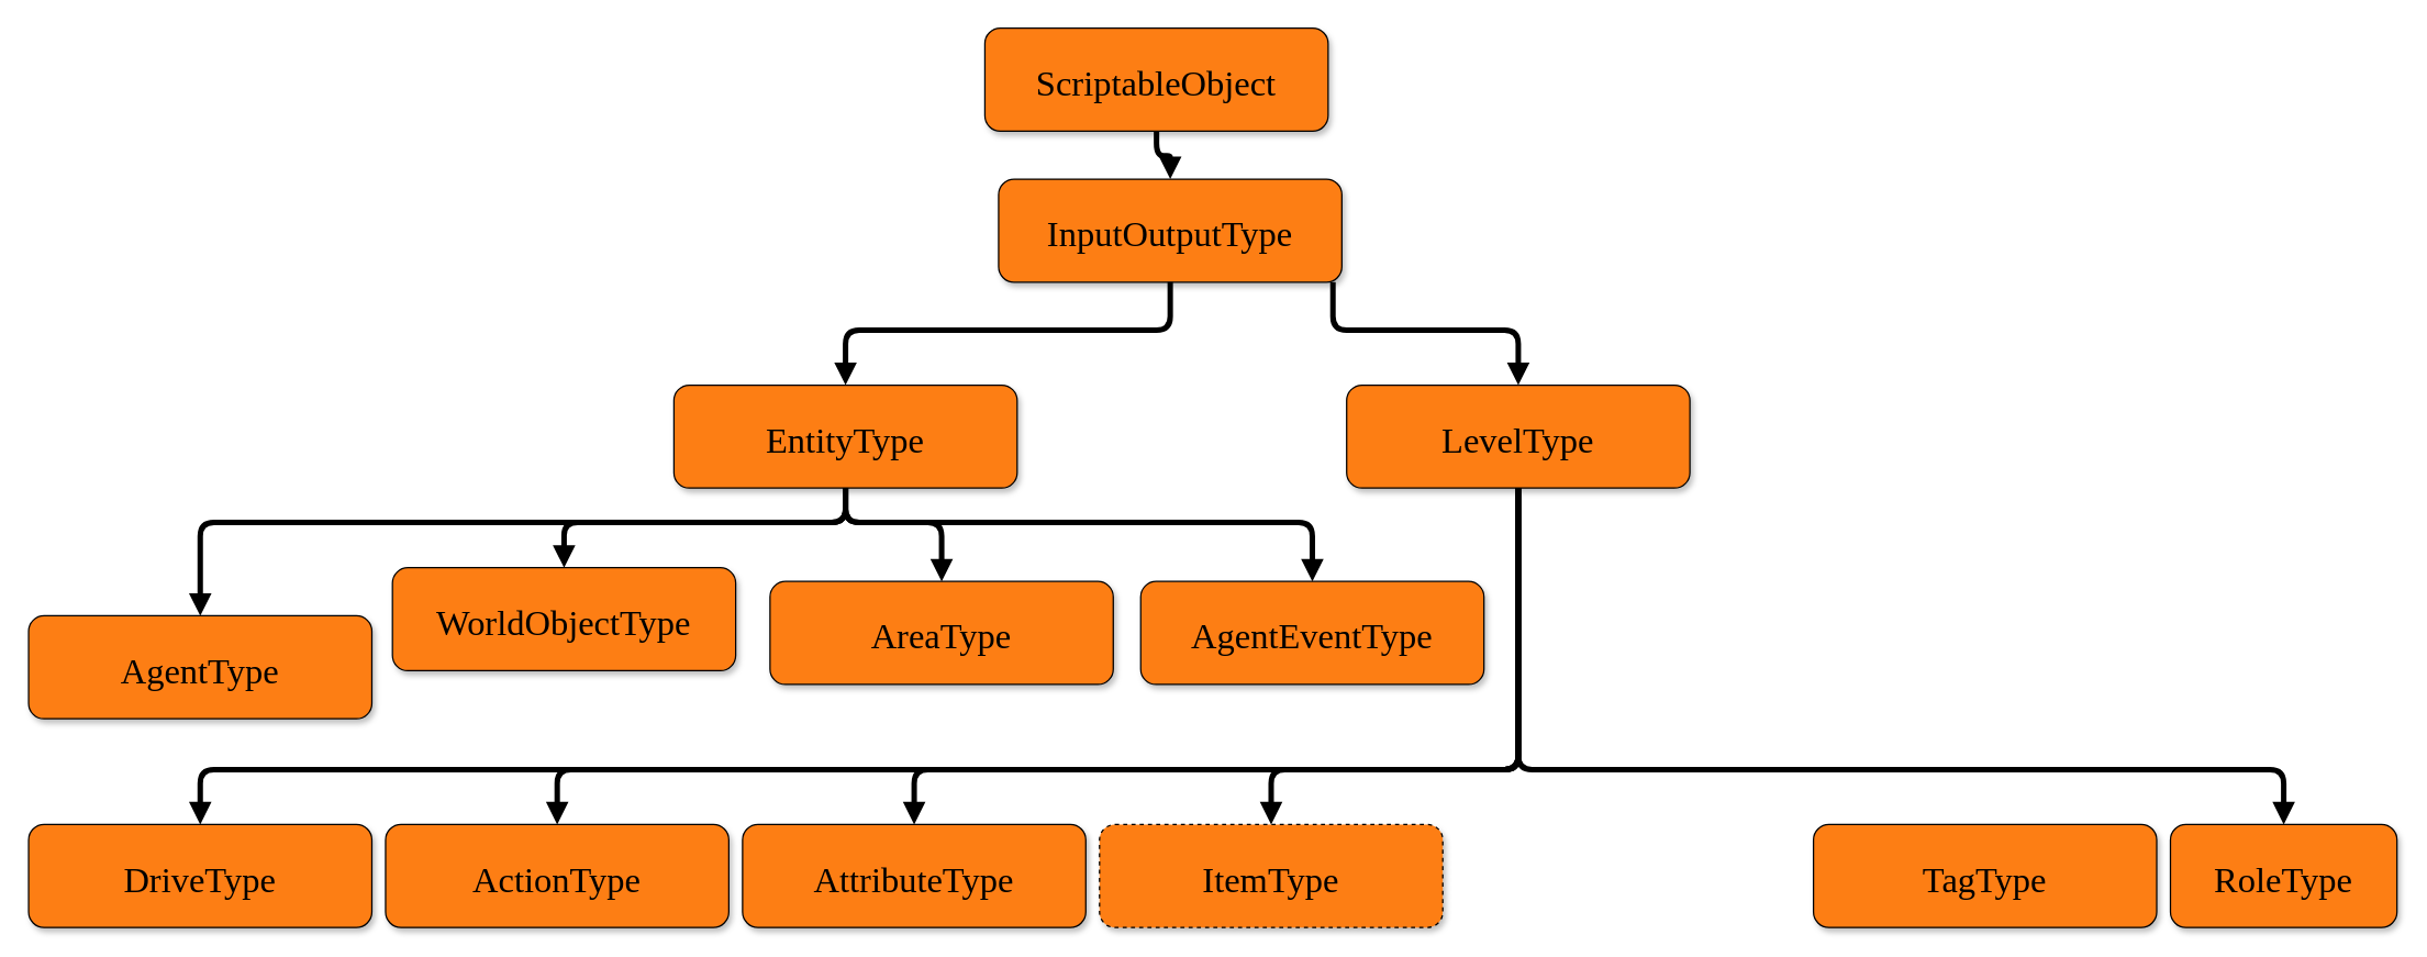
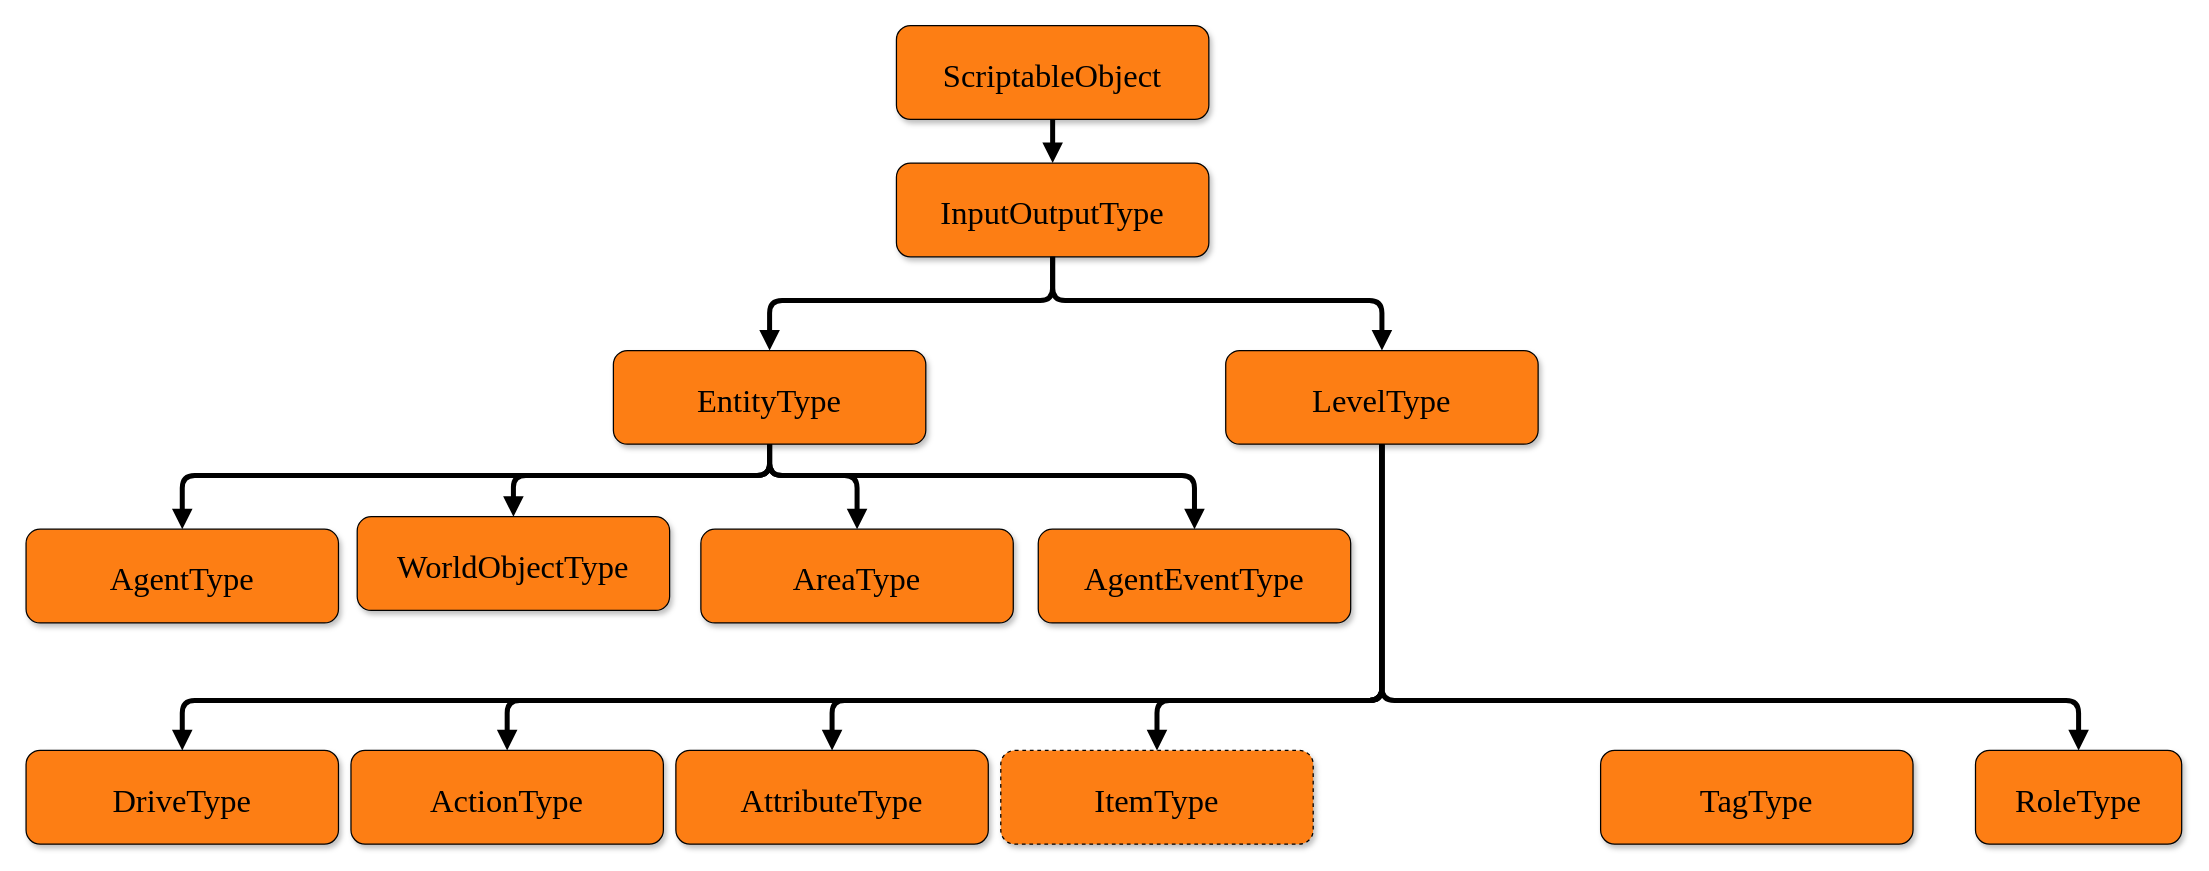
  <mxCell id="0" />
  <mxCell id="1" parent="0" />
  <mxCell id="2" value="ScriptableObject" style="rounded=1;shadow=1;fontStyle=0;fontSize=26;fontFamily=Verdana;fillColor=#fd7e14;spacingTop=0;" parent="1" vertex="1"><mxGeometry x="716.5" y="20" width="250" height="75" as="geometry" /></mxCell>
- <mxCell id="3" value="InputOutputType" style="rounded=1;shadow=1;fontStyle=0;fontSize=26;fontFamily=Verdana;fillColor=#fd7e14;spacingTop=0;" parent="1" vertex="1"><mxGeometry x="726.5" y="130" width="250" height="75" as="geometry" /></mxCell>
+ <mxCell id="3" value="InputOutputType" style="rounded=1;shadow=1;fontStyle=0;fontSize=26;fontFamily=Verdana;fillColor=#fd7e14;spacingTop=0;" parent="1" vertex="1"><mxGeometry x="716.5" y="130" width="250" height="75" as="geometry" /></mxCell>
  <mxCell id="4" value="EntityType" style="rounded=1;shadow=1;fontStyle=0;fontSize=26;fontFamily=Verdana;fillColor=#fd7e14;spacingTop=0;" parent="1" vertex="1"><mxGeometry x="490" y="280" width="250" height="75" as="geometry" /></mxCell>
  <mxCell id="5" value="LevelType" style="rounded=1;shadow=1;fontStyle=0;fontSize=26;fontFamily=Verdana;fillColor=#fd7e14;spacingTop=0;" parent="1" vertex="1"><mxGeometry x="980" y="280" width="250" height="75" as="geometry" /></mxCell>
- <mxCell id="6" value="AgentType" style="rounded=1;shadow=1;fontStyle=0;fontSize=26;fontFamily=Verdana;fillColor=#fd7e14;spacingTop=0;" parent="1" vertex="1"><mxGeometry x="20" y="448" width="250" height="75" as="geometry" /></mxCell>
+ <mxCell id="6" value="AgentType" style="rounded=1;shadow=1;fontStyle=0;fontSize=26;fontFamily=Verdana;fillColor=#fd7e14;spacingTop=0;" parent="1" vertex="1"><mxGeometry x="20" y="423" width="250" height="75" as="geometry" /></mxCell>
  <mxCell id="7" value="WorldObjectType" style="rounded=1;shadow=1;fontStyle=0;fontSize=26;fontFamily=Verdana;fillColor=#fd7e14;spacingTop=0;" parent="1" vertex="1"><mxGeometry x="285" y="413" width="250" height="75" as="geometry" /></mxCell>
  <mxCell id="8" value="DriveType" style="rounded=1;shadow=1;fontStyle=0;fontSize=26;fontFamily=Verdana;fillColor=#fd7e14;spacingTop=0;" parent="1" vertex="1"><mxGeometry x="20" y="600" width="250" height="75" as="geometry" /></mxCell>
  <mxCell id="9" value="ActionType" style="rounded=1;shadow=1;fontStyle=0;fontSize=26;fontFamily=Verdana;fillColor=#fd7e14;spacingTop=0;" parent="1" vertex="1"><mxGeometry x="280" y="600" width="250" height="75" as="geometry" /></mxCell>
  <mxCell id="10" value="" style="edgeStyle=elbowEdgeStyle;elbow=vertical;strokeWidth=4;endArrow=block;endFill=1;fontStyle=0;fontSize=26;fontFamily=Verdana;spacingTop=0;" parent="1" source="2" target="3" edge="1"><mxGeometry x="102" y="165.5" width="100" height="100" as="geometry"><mxPoint x="92" y="105.5" as="sourcePoint" /><mxPoint x="192" y="5.5" as="targetPoint" /></mxGeometry></mxCell>
  <mxCell id="11" value="" style="edgeStyle=elbowEdgeStyle;elbow=vertical;strokeWidth=4;endArrow=block;endFill=1;fontStyle=0;fontSize=26;fontColor=#808080;fontFamily=Verdana;spacingTop=0;" parent="1" source="3" target="5" edge="1"><mxGeometry x="102" y="165.5" width="100" height="100" as="geometry"><mxPoint x="92" y="105.5" as="sourcePoint" /><mxPoint x="192" y="5.5" as="targetPoint" /><Array as="points"><mxPoint x="970" y="240" /></Array></mxGeometry></mxCell>
  <mxCell id="12" value="" style="edgeStyle=elbowEdgeStyle;elbow=vertical;strokeWidth=4;endArrow=block;endFill=1;fontStyle=0;fontSize=26;fontColor=#808080;exitX=0.5;exitY=1;exitDx=0;exitDy=0;entryX=0.5;entryY=0;entryDx=0;entryDy=0;fontFamily=Verdana;spacingTop=0;" parent="1" source="3" target="4" edge="1"><mxGeometry x="102" y="165.5" width="100" height="100" as="geometry"><mxPoint x="92" y="105.5" as="sourcePoint" /><mxPoint x="192" y="5.5" as="targetPoint" /><Array as="points"><mxPoint x="740" y="240" /></Array></mxGeometry></mxCell>
  <mxCell id="13" value="" style="edgeStyle=elbowEdgeStyle;elbow=vertical;strokeWidth=4;endArrow=block;endFill=1;fontStyle=0;fontSize=26;exitX=0.5;exitY=1;exitDx=0;exitDy=0;fontFamily=Verdana;spacingTop=0;" parent="1" source="4" target="6" edge="1"><mxGeometry x="242" y="145.5" width="100" height="100" as="geometry"><mxPoint x="590" y="340" as="sourcePoint" /><mxPoint x="332" y="-14.5" as="targetPoint" /><Array as="points"><mxPoint x="480" y="380" /></Array></mxGeometry></mxCell>
  <mxCell id="14" value="" style="edgeStyle=elbowEdgeStyle;elbow=vertical;strokeWidth=4;endArrow=block;endFill=1;fontStyle=0;exitX=0.5;exitY=1;exitDx=0;exitDy=0;entryX=0.5;entryY=0;entryDx=0;entryDy=0;fontSize=26;fontFamily=Verdana;spacingTop=0;" parent="1" source="5" target="9" edge="1"><mxGeometry x="102" y="165.5" width="100" height="100" as="geometry"><mxPoint x="92" y="105.5" as="sourcePoint" /><mxPoint x="192" y="5.5" as="targetPoint" /><Array as="points"><mxPoint x="850" y="560" /></Array></mxGeometry></mxCell>
  <mxCell id="15" value="" style="edgeStyle=elbowEdgeStyle;elbow=vertical;strokeWidth=4;endArrow=block;endFill=1;fontStyle=0;exitX=0.5;exitY=1;exitDx=0;exitDy=0;fontSize=26;entryX=0.5;entryY=0;entryDx=0;entryDy=0;fontFamily=Verdana;spacingTop=0;" parent="1" source="4" target="7" edge="1"><mxGeometry x="242" y="145.5" width="100" height="100" as="geometry"><mxPoint x="730" y="320" as="sourcePoint" /><mxPoint x="332" y="-14.5" as="targetPoint" /><Array as="points"><mxPoint x="590" y="380" /></Array></mxGeometry></mxCell>
  <mxCell id="16" value="" style="edgeStyle=elbowEdgeStyle;elbow=vertical;strokeWidth=4;endArrow=block;endFill=1;fontStyle=0;exitX=0.5;exitY=1;exitDx=0;exitDy=0;fontSize=26;entryX=0.5;entryY=0;entryDx=0;entryDy=0;fontFamily=Verdana;spacingTop=0;" edge="1" parent="1" source="5" target="8"><mxGeometry x="400" y="165.5" width="100" height="100" as="geometry"><mxPoint x="990" y="355.5" as="sourcePoint" /><mxPoint x="1020" y="455.5" as="targetPoint" /><Array as="points"><mxPoint x="750" y="560" /></Array></mxGeometry></mxCell>
  <mxCell id="17" value="AreaType" style="rounded=1;shadow=1;fontStyle=0;fontSize=26;fontFamily=Verdana;fillColor=#fd7e14;spacingTop=0;" vertex="1" parent="1"><mxGeometry x="560" y="423" width="250" height="75" as="geometry" /></mxCell>
  <mxCell id="18" value="AgentEventType" style="rounded=1;shadow=1;fontStyle=0;fontSize=26;fontFamily=Verdana;fillColor=#fd7e14;spacingTop=0;" vertex="1" parent="1"><mxGeometry x="830" y="423" width="250" height="75" as="geometry" /></mxCell>
  <mxCell id="19" value="" style="edgeStyle=elbowEdgeStyle;elbow=vertical;strokeWidth=4;endArrow=block;endFill=1;fontStyle=0;exitX=0.5;exitY=1;exitDx=0;exitDy=0;fontSize=26;entryX=0.5;entryY=0;entryDx=0;entryDy=0;fontFamily=Verdana;spacingTop=0;" edge="1" parent="1" source="4" target="17"><mxGeometry x="252" y="155.5" width="100" height="100" as="geometry"><mxPoint x="730" y="320" as="sourcePoint" /><mxPoint x="458" y="445.5" as="targetPoint" /><Array as="points"><mxPoint x="700" y="380" /></Array></mxGeometry></mxCell>
  <mxCell id="20" value="" style="edgeStyle=elbowEdgeStyle;elbow=vertical;strokeWidth=4;endArrow=block;endFill=1;fontStyle=0;exitX=0.5;exitY=1;exitDx=0;exitDy=0;fontSize=26;entryX=0.5;entryY=0;entryDx=0;entryDy=0;fontFamily=Verdana;spacingTop=0;" edge="1" parent="1" source="4" target="18"><mxGeometry x="262" y="165.5" width="100" height="100" as="geometry"><mxPoint x="730" y="320" as="sourcePoint" /><mxPoint x="680" y="445.5" as="targetPoint" /><Array as="points"><mxPoint x="810" y="380" /></Array></mxGeometry></mxCell>
  <mxCell id="21" value="AttributeType" style="rounded=1;shadow=1;fontStyle=0;fontSize=26;fontFamily=Verdana;fillColor=#fd7e14;spacingTop=0;" vertex="1" parent="1"><mxGeometry x="540" y="600" width="250" height="75" as="geometry" /></mxCell>
  <mxCell id="22" value="ItemType" style="rounded=1;shadow=1;fontStyle=0;fontSize=26;fontFamily=Verdana;fillColor=#fd7e14;spacingTop=0;dashed=1;" vertex="1" parent="1"><mxGeometry x="800" y="600" width="250" height="75" as="geometry" /></mxCell>
  <mxCell id="23" value="" style="edgeStyle=elbowEdgeStyle;elbow=vertical;strokeWidth=4;endArrow=block;endFill=1;fontStyle=0;exitX=0.5;exitY=1;exitDx=0;exitDy=0;entryX=0.5;entryY=0;entryDx=0;entryDy=0;fontSize=26;fontFamily=Verdana;spacingTop=0;" edge="1" target="22" parent="1" source="5"><mxGeometry x="542" y="165.5" width="100" height="100" as="geometry"><mxPoint x="1520" y="340" as="sourcePoint" /><mxPoint x="632" y="5.5" as="targetPoint" /><Array as="points"><mxPoint x="980" y="560" /></Array></mxGeometry></mxCell>
  <mxCell id="24" value="" style="edgeStyle=elbowEdgeStyle;elbow=vertical;strokeWidth=4;endArrow=block;endFill=1;fontStyle=0;exitX=0.5;exitY=1;exitDx=0;exitDy=0;fontSize=26;entryX=0.5;entryY=0;entryDx=0;entryDy=0;fontFamily=Verdana;spacingTop=0;" edge="1" target="21" parent="1" source="5"><mxGeometry x="840" y="165.5" width="100" height="100" as="geometry"><mxPoint x="1520" y="340" as="sourcePoint" /><mxPoint x="1460" y="455.5" as="targetPoint" /><Array as="points"><mxPoint x="1170" y="560" /></Array></mxGeometry></mxCell>
- <mxCell id="25" value="TagType" style="rounded=1;shadow=1;fontStyle=0;fontSize=26;fontFamily=Verdana;fillColor=#fd7e14;spacingTop=0;" vertex="1" parent="1"><mxGeometry x="1320" y="600" width="250" height="75" as="geometry" /></mxCell>
+ <mxCell id="25" value="TagType" style="rounded=1;shadow=1;fontStyle=0;fontSize=26;fontFamily=Verdana;fillColor=#fd7e14;spacingTop=0;" vertex="1" parent="1"><mxGeometry x="1280" y="600" width="250" height="75" as="geometry" /></mxCell>
  <mxCell id="26" value="RoleType" style="rounded=1;shadow=1;fontStyle=0;fontSize=26;fontFamily=Verdana;fillColor=#fd7e14;spacingTop=0;" vertex="1" parent="1"><mxGeometry x="1580" y="600" width="165" height="75" as="geometry" /></mxCell>
  <mxCell id="27" value="" style="edgeStyle=elbowEdgeStyle;elbow=vertical;strokeWidth=4;endArrow=block;endFill=1;fontStyle=0;exitX=0.5;exitY=1;exitDx=0;exitDy=0;fontSize=26;fontFamily=Verdana;spacingTop=0;" edge="1" parent="1" source="5" target="26"><mxGeometry x="1202" y="165.5" width="100" height="100" as="geometry"><mxPoint x="1300" y="340" as="sourcePoint" /><mxPoint x="1520" y="600" as="targetPoint" /><Array as="points"><mxPoint x="1440" y="560" /></Array></mxGeometry></mxCell>
